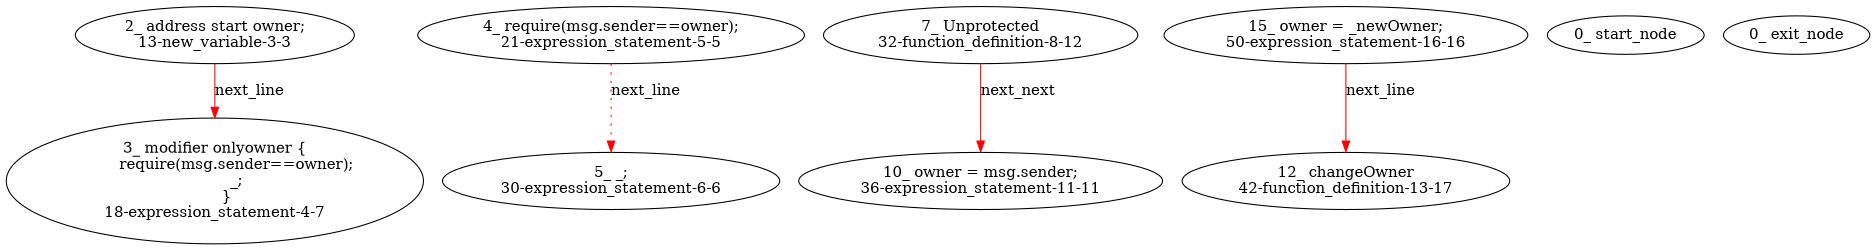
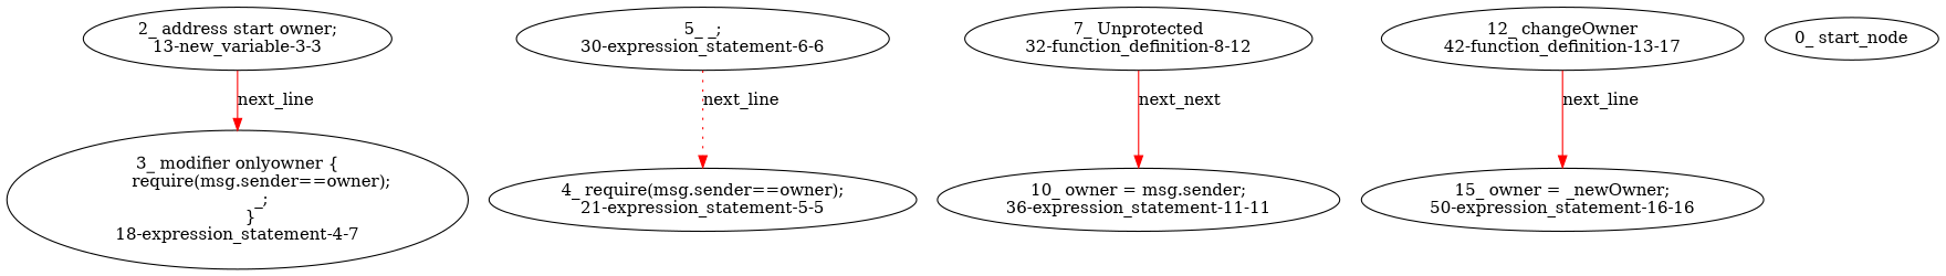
  digraph {
    node [type_label=expression_statement]
    edge [color=red controlflow_type=next_line edge_type=CFG_edge style=solid]
    n1 [label="2_ address start owner;\n13-new_variable-3-3" type_label=new_variable]
    n2 [label="3_ modifier onlyowner {\n         require(msg.sender==owner);\n         _;\n     }\n18-expression_statement-4-7"]
    n3 [label="4_ require(msg.sender==owner);\n21-expression_statement-5-5"]
    n4 [label="5_ _;\n30-expression_statement-6-6"]
    n5 [label="7_ Unprotected\n32-function_definition-8-12" type_label=function_definition]
    n6 [label="10_ owner = msg.sender;\n36-expression_statement-11-11"]
    n7 [label="12_ changeOwner\n42-function_definition-13-17" type_label=function_definition]
    n8 [label="15_ owner = _newOwner;\n50-expression_statement-16-16"]
    n9 [label="0_ start_node" type_label=start]
-   n10 [label="0_ exit_node" type_label=exit]
    n1 -> n2 [label=next_line]
-   n3 -> n4 [label=next_line style=dotted]
+   n4 -> n3 [label=next_line style=dotted]
    n5 -> n6 [label=next_next]
-   n8 -> n7 [label=next_line]
+   n7 -> n8 [label=next_line]
  }
